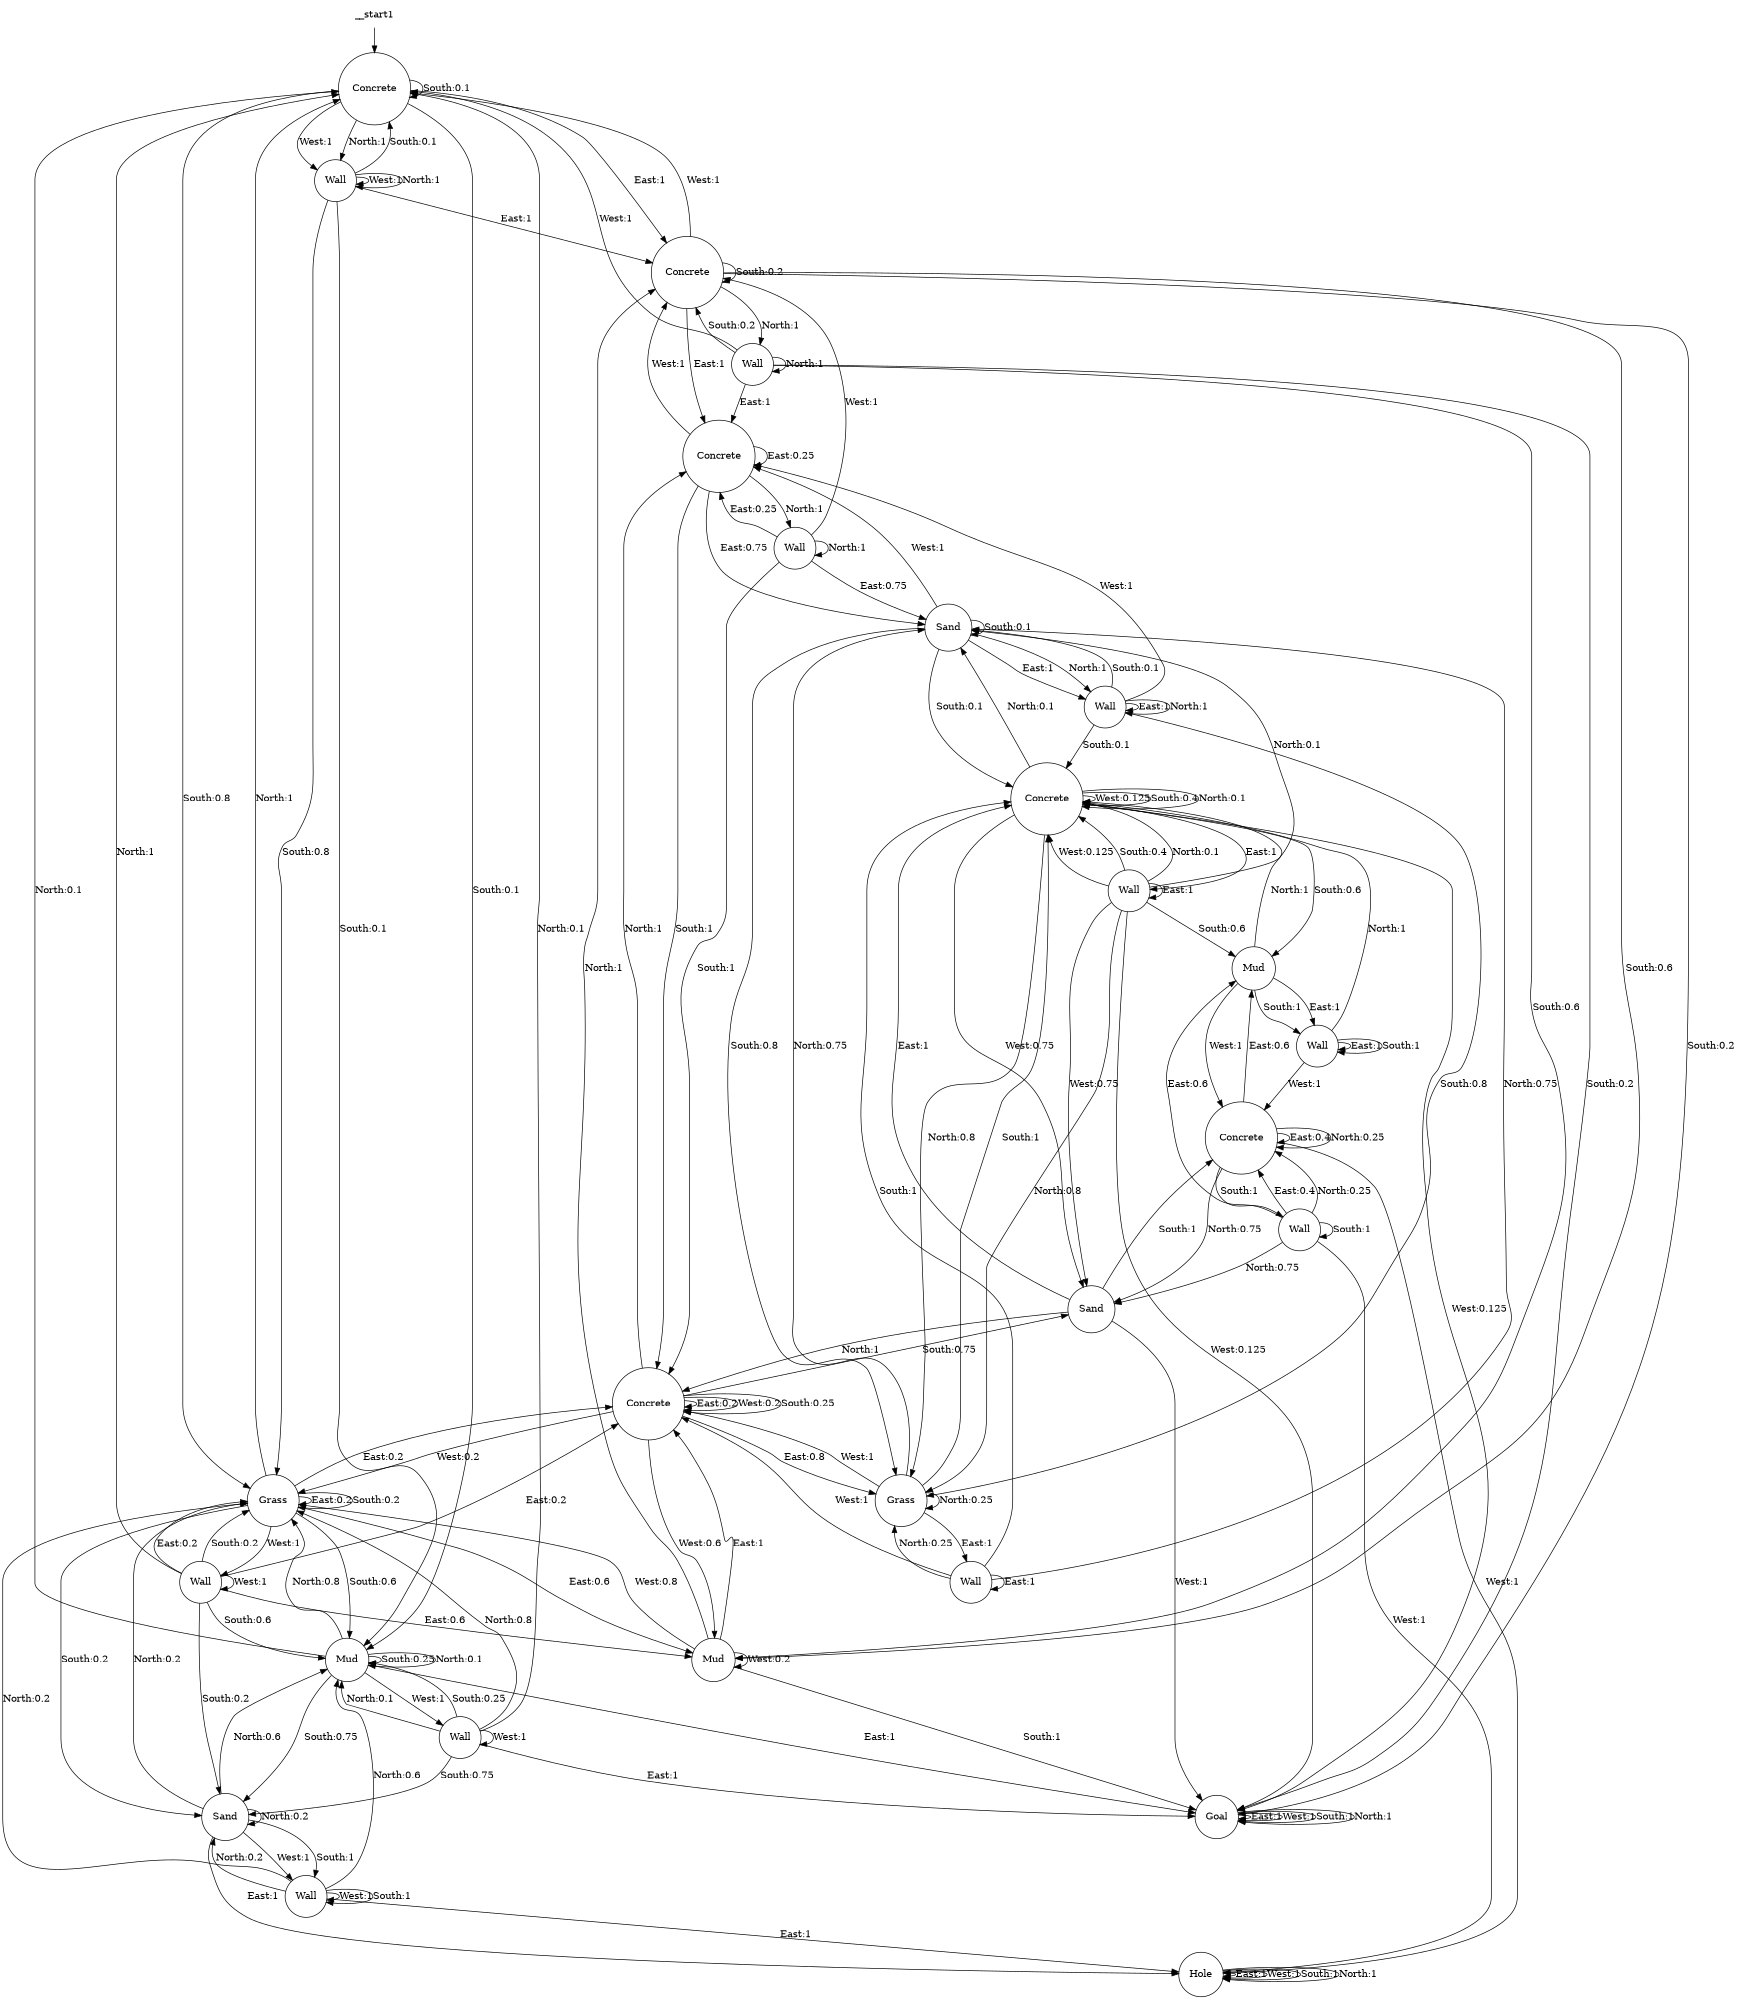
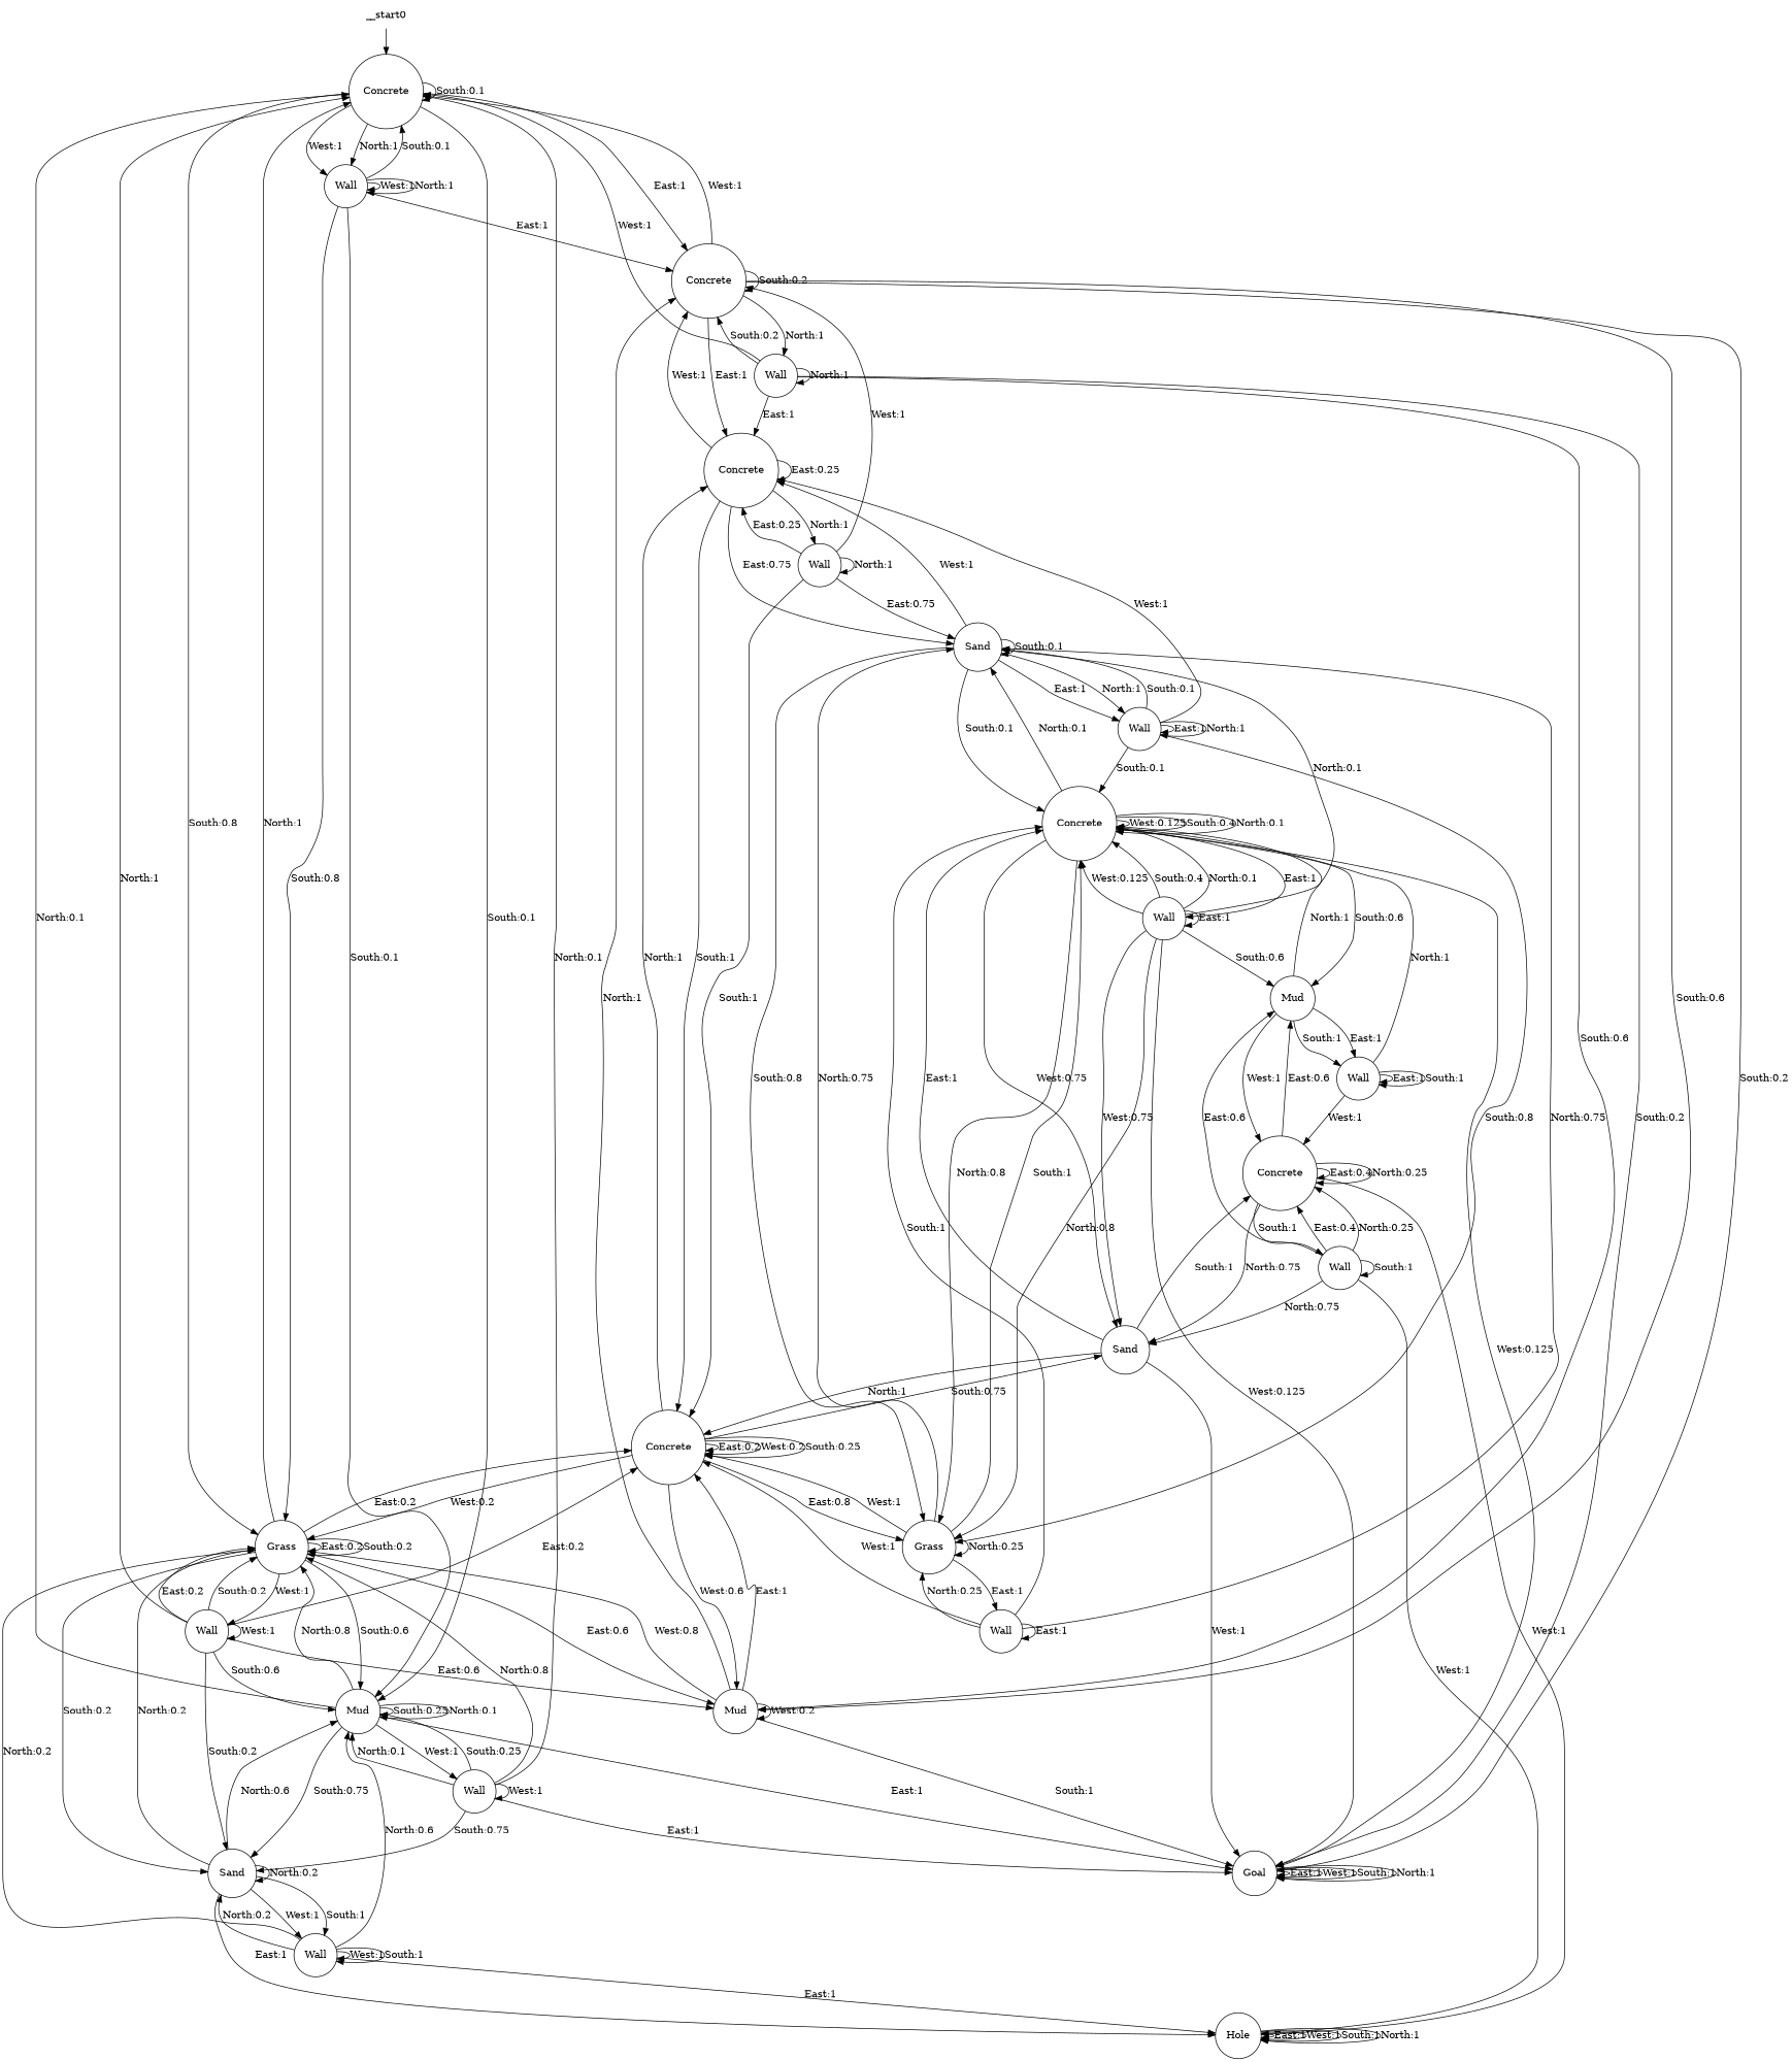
  digraph {
    node [shape=circle]
-   __start0 [shape=none label=__start1]
+   __start0 [shape=none]
    n2 [label=Concrete]
    n3 [label=Wall]
    n4 [label=Grass]
    n5 [label=Mud]
    n6 [label=Concrete]
    n7 [label=Wall]
    n8 [label=Sand]
    n9 [label=Mud]
    n10 [label=Concrete]
    n11 [label=Wall]
    n12 [label=Goal]
    n13 [label=Wall]
    n14 [label=Hole]
    n15 [label=Wall]
    n16 [label=Concrete]
    n17 [label=Wall]
    n18 [label=Sand]
    n19 [label=Sand]
    n20 [label=Grass]
    n21 [label=Concrete]
    n22 [label=Concrete]
    n23 [label=Wall]
    n24 [label=Mud]
    n25 [label=Wall]
    n26 [label=Wall]
    n27 [label=Wall]
    n28 [label=Wall]
    __start0 -> n2
    n2 -> n2 [label="South:0.1"]
    n2 -> n3 [label="West:1"]
    n2 -> n3 [label="North:1"]
    n2 -> n4 [label="South:0.8"]
    n2 -> n5 [label="South:0.1"]
    n2 -> n6 [label="East:1"]
    n3 -> n2 [label="South:0.1"]
    n3 -> n3 [label="West:1"]
    n3 -> n3 [label="North:1"]
    n3 -> n4 [label="South:0.8"]
    n3 -> n5 [label="South:0.1"]
    n3 -> n6 [label="East:1"]
    n4 -> n2 [label="North:1"]
    n4 -> n4 [label="East:0.2"]
    n4 -> n4 [label="South:0.2"]
    n4 -> n5 [label="South:0.6"]
    n4 -> n7 [label="West:1"]
    n4 -> n8 [label="South:0.2"]
    n4 -> n9 [label="East:0.6"]
    n4 -> n10 [label="East:0.2"]
    n5 -> n2 [label="North:0.1"]
    n5 -> n4 [label="North:0.8"]
    n5 -> n5 [label="South:0.25"]
    n5 -> n5 [label="North:0.1"]
    n5 -> n8 [label="South:0.75"]
    n5 -> n11 [label="West:1"]
    n5 -> n12 [label="East:1"]
    n6 -> n2 [label="West:1"]
    n6 -> n6 [label="South:0.2"]
    n6 -> n9 [label="South:0.6"]
    n6 -> n12 [label="South:0.2"]
    n6 -> n15 [label="North:1"]
    n6 -> n16 [label="East:1"]
    n7 -> n2 [label="North:1"]
    n7 -> n4 [label="East:0.2"]
    n7 -> n4 [label="South:0.2"]
    n7 -> n5 [label="South:0.6"]
    n7 -> n7 [label="West:1"]
    n7 -> n8 [label="South:0.2"]
    n7 -> n9 [label="East:0.6"]
    n7 -> n10 [label="East:0.2"]
    n8 -> n4 [label="North:0.2"]
    n8 -> n5 [label="North:0.6"]
    n8 -> n8 [label="North:0.2"]
    n8 -> n13 [label="West:1"]
    n8 -> n13 [label="South:1"]
    n8 -> n14 [label="East:1"]
    n9 -> n4 [label="West:0.8"]
    n9 -> n6 [label="North:1"]
    n9 -> n9 [label="West:0.2"]
    n9 -> n10 [label="East:1"]
    n9 -> n12 [label="South:1"]
    n10 -> n4 [label="West:0.2"]
    n10 -> n9 [label="West:0.6"]
    n10 -> n10 [label="East:0.2"]
    n10 -> n10 [label="West:0.2"]
    n10 -> n10 [label="South:0.25"]
    n10 -> n16 [label="North:1"]
    n10 -> n19 [label="South:0.75"]
    n10 -> n20 [label="East:0.8"]
    n11 -> n2 [label="North:0.1"]
    n11 -> n4 [label="North:0.8"]
    n11 -> n5 [label="South:0.25"]
    n11 -> n5 [label="North:0.1"]
    n11 -> n8 [label="South:0.75"]
    n11 -> n11 [label="West:1"]
    n11 -> n12 [label="East:1"]
    n12 -> n12 [label="East:1"]
    n12 -> n12 [label="West:1"]
    n12 -> n12 [label="South:1"]
    n12 -> n12 [label="North:1"]
    n13 -> n4 [label="North:0.2"]
    n13 -> n5 [label="North:0.6"]
    n13 -> n8 [label="North:0.2"]
    n13 -> n13 [label="West:1"]
    n13 -> n13 [label="South:1"]
    n13 -> n14 [label="East:1"]
    n14 -> n14 [label="East:1"]
    n14 -> n14 [label="West:1"]
    n14 -> n14 [label="South:1"]
    n14 -> n14 [label="North:1"]
    n15 -> n2 [label="West:1"]
    n15 -> n6 [label="South:0.2"]
    n15 -> n9 [label="South:0.6"]
    n15 -> n12 [label="South:0.2"]
    n15 -> n15 [label="North:1"]
    n15 -> n16 [label="East:1"]
    n16 -> n6 [label="West:1"]
    n16 -> n10 [label="South:1"]
    n16 -> n16 [label="East:0.25"]
    n16 -> n17 [label="North:1"]
    n16 -> n18 [label="East:0.75"]
    n17 -> n6 [label="West:1"]
    n17 -> n10 [label="South:1"]
    n17 -> n16 [label="East:0.25"]
    n17 -> n17 [label="North:1"]
    n17 -> n18 [label="East:0.75"]
    n18 -> n16 [label="West:1"]
    n18 -> n18 [label="South:0.1"]
    n18 -> n20 [label="South:0.8"]
    n18 -> n22 [label="South:0.1"]
    n18 -> n25 [label="East:1"]
    n18 -> n25 [label="North:1"]
    n19 -> n10 [label="North:1"]
    n19 -> n12 [label="West:1"]
    n19 -> n21 [label="South:1"]
    n19 -> n22 [label="East:1"]
    n20 -> n10 [label="West:1"]
    n20 -> n18 [label="North:0.75"]
    n20 -> n20 [label="North:0.25"]
    n20 -> n22 [label="South:1"]
    n20 -> n26 [label="East:1"]
    n21 -> n14 [label="West:1"]
    n21 -> n19 [label="North:0.75"]
    n21 -> n21 [label="East:0.4"]
    n21 -> n21 [label="North:0.25"]
    n21 -> n23 [label="South:1"]
    n21 -> n24 [label="East:0.6"]
    n22 -> n12 [label="West:0.125"]
    n22 -> n18 [label="North:0.1"]
    n22 -> n19 [label="West:0.75"]
    n22 -> n20 [label="North:0.8"]
    n22 -> n22 [label="West:0.125"]
    n22 -> n22 [label="South:0.4"]
    n22 -> n22 [label="North:0.1"]
    n22 -> n24 [label="South:0.6"]
    n22 -> n27 [label="East:1"]
    n23 -> n14 [label="West:1"]
    n23 -> n19 [label="North:0.75"]
    n23 -> n21 [label="East:0.4"]
    n23 -> n21 [label="North:0.25"]
    n23 -> n23 [label="South:1"]
    n23 -> n24 [label="East:0.6"]
    n24 -> n21 [label="West:1"]
    n24 -> n22 [label="North:1"]
    n24 -> n28 [label="East:1"]
    n24 -> n28 [label="South:1"]
    n25 -> n16 [label="West:1"]
    n25 -> n18 [label="South:0.1"]
    n25 -> n20 [label="South:0.8"]
    n25 -> n22 [label="South:0.1"]
    n25 -> n25 [label="East:1"]
    n25 -> n25 [label="North:1"]
    n26 -> n10 [label="West:1"]
    n26 -> n18 [label="North:0.75"]
    n26 -> n20 [label="North:0.25"]
    n26 -> n22 [label="South:1"]
    n26 -> n26 [label="East:1"]
    n27 -> n12 [label="West:0.125"]
    n27 -> n18 [label="North:0.1"]
    n27 -> n19 [label="West:0.75"]
    n27 -> n20 [label="North:0.8"]
    n27 -> n22 [label="West:0.125"]
    n27 -> n22 [label="South:0.4"]
    n27 -> n22 [label="North:0.1"]
    n27 -> n24 [label="South:0.6"]
    n27 -> n27 [label="East:1"]
    n28 -> n21 [label="West:1"]
    n28 -> n22 [label="North:1"]
    n28 -> n28 [label="East:1"]
    n28 -> n28 [label="South:1"]
  }
